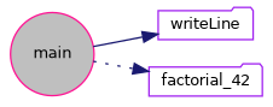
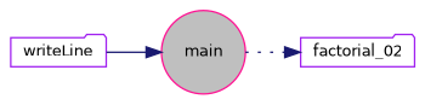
  digraph {
    rankdir=LR
    node [color=purple fillcolor=white fontname=Helvetica fontsize=10 shape=folder style=filled]
    edge [color=midnightblue fontname=Helvetica fontsize=10 labelfontname=Helvetica labelfontsize=10]
    n1 [color=deeppink fillcolor=grey75 fontcolor=black height=0.2 label=main shape=circle width=0.4]
    n2 [height=0.2 label=writeLine width=0.4]
-   n3 [height=0.2 label=factorial_42 width=0.4]
-   n1 -> n2 [style=solid]
+   n3 [height=0.2 label=factorial_02 width=0.4]
+   n2 -> n1 [style=solid]
    n1 -> n3 [style=dotted]
  }
